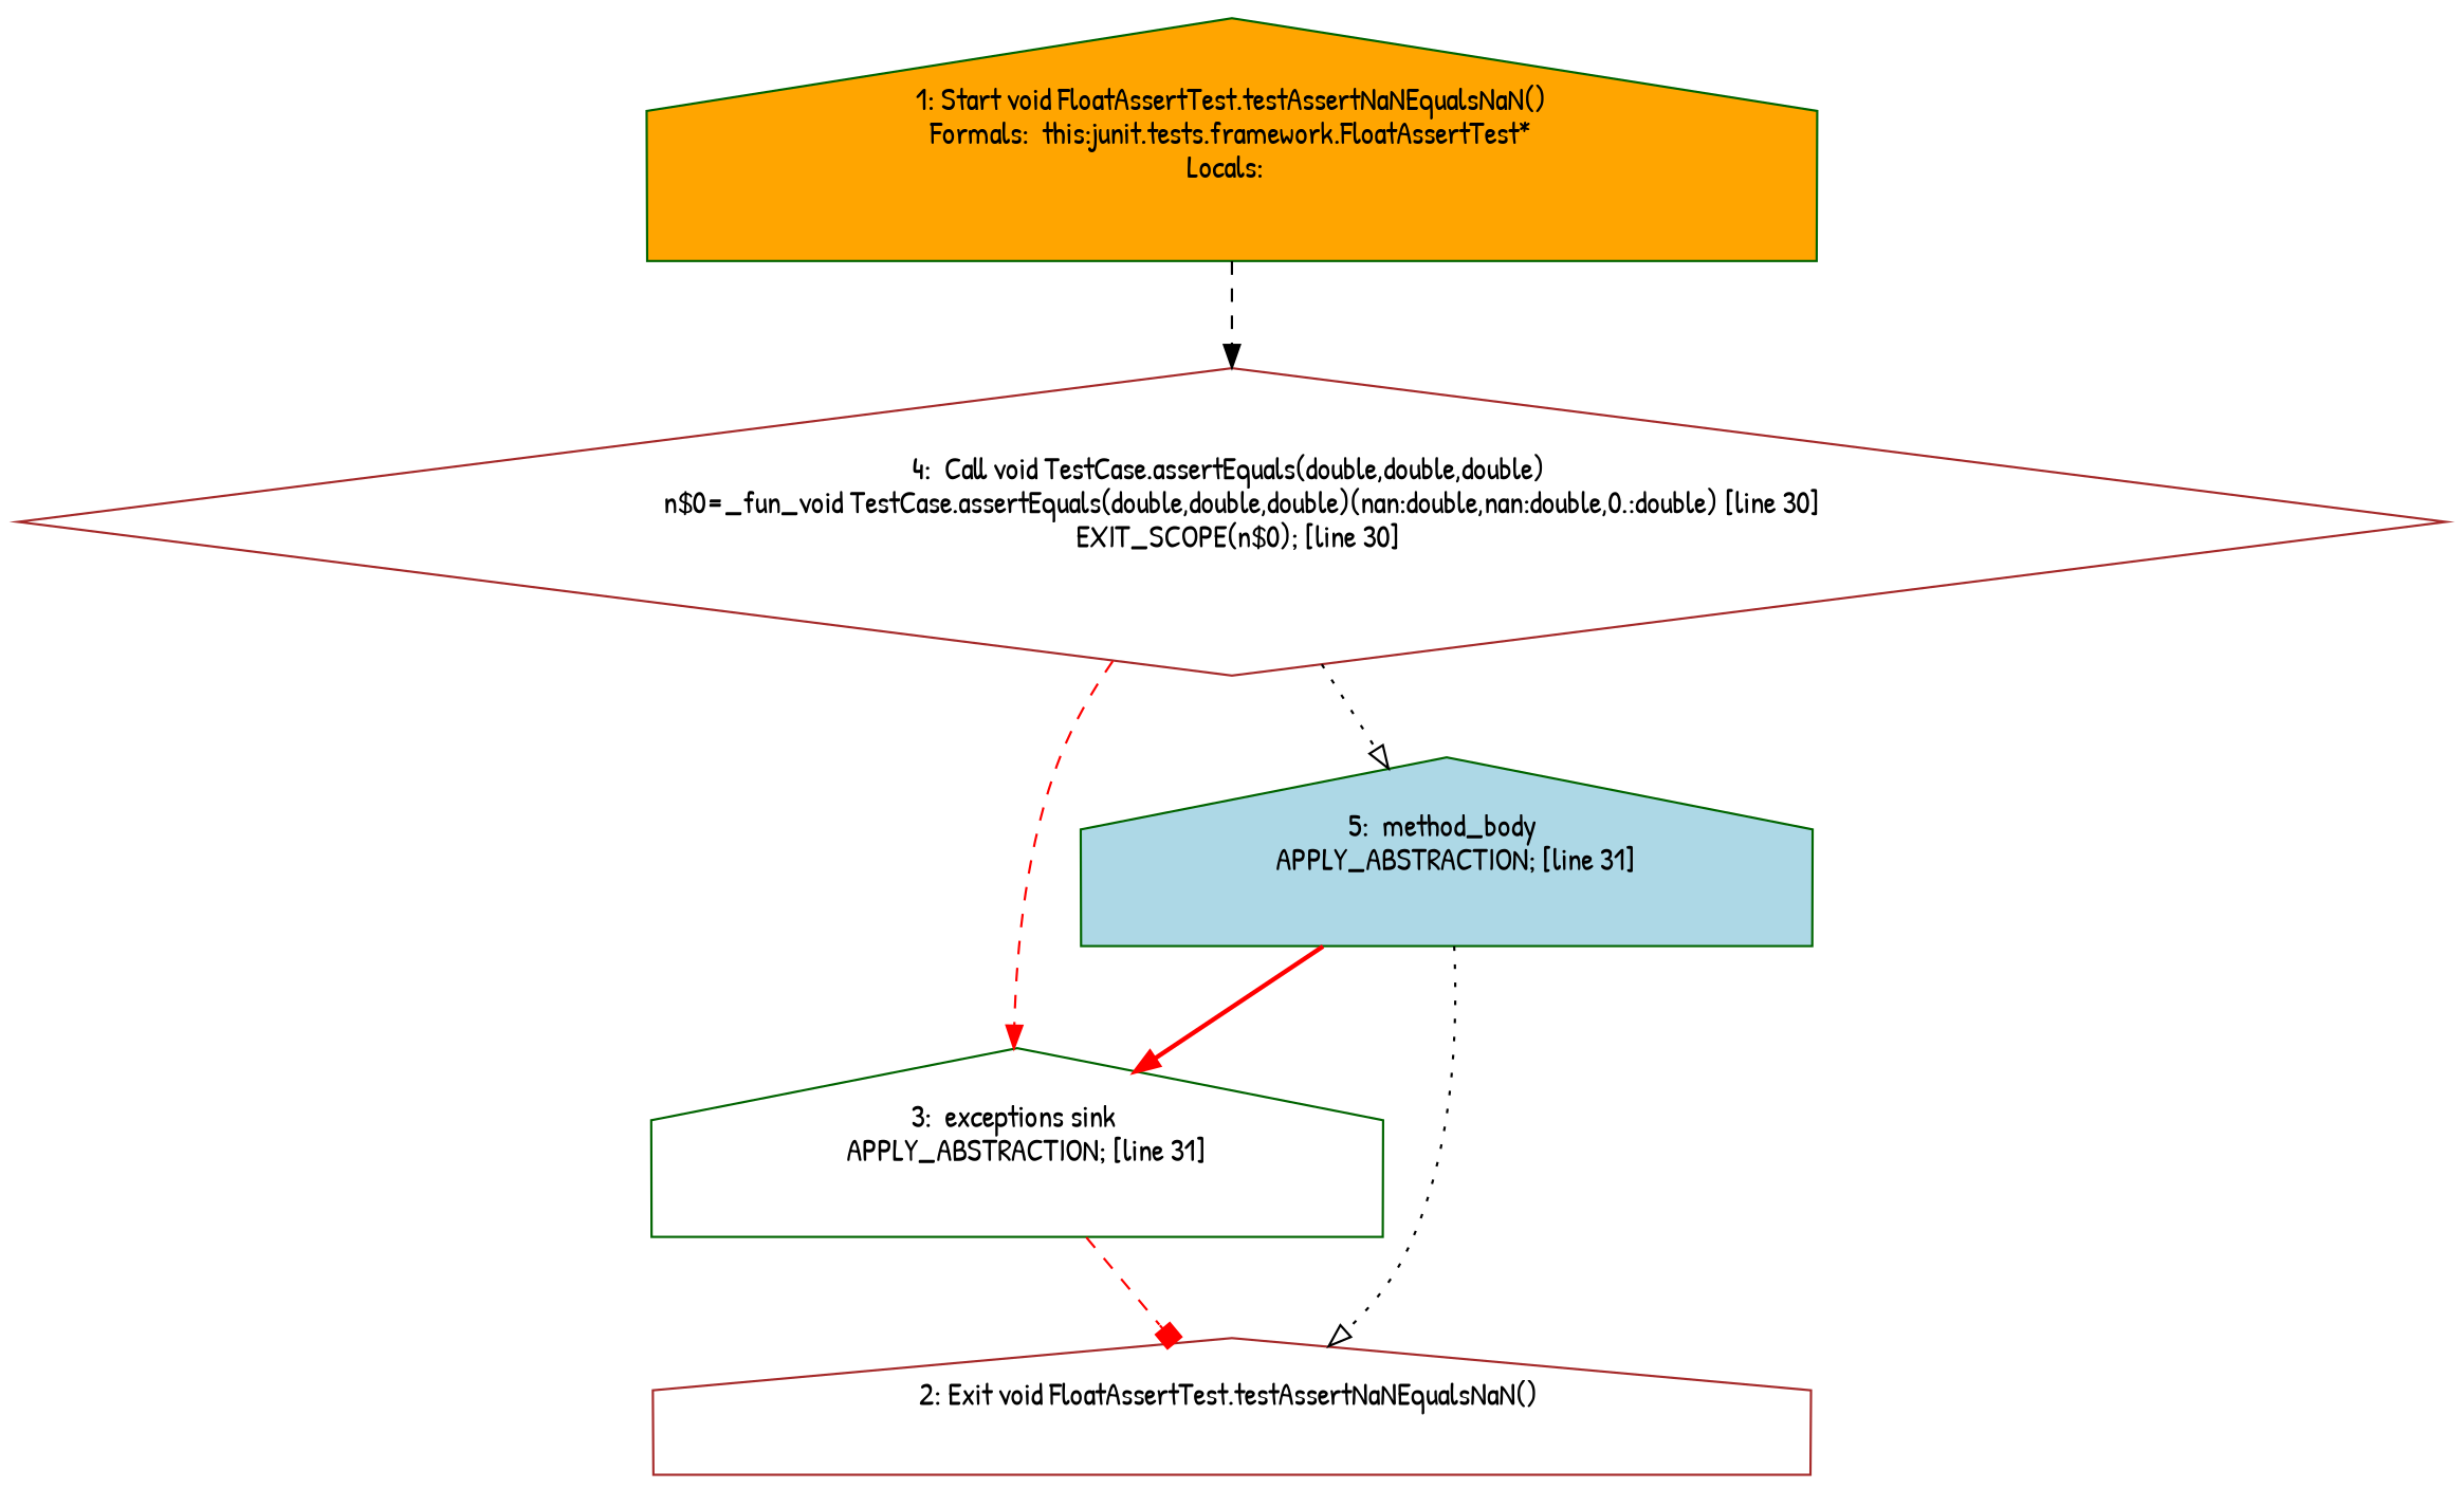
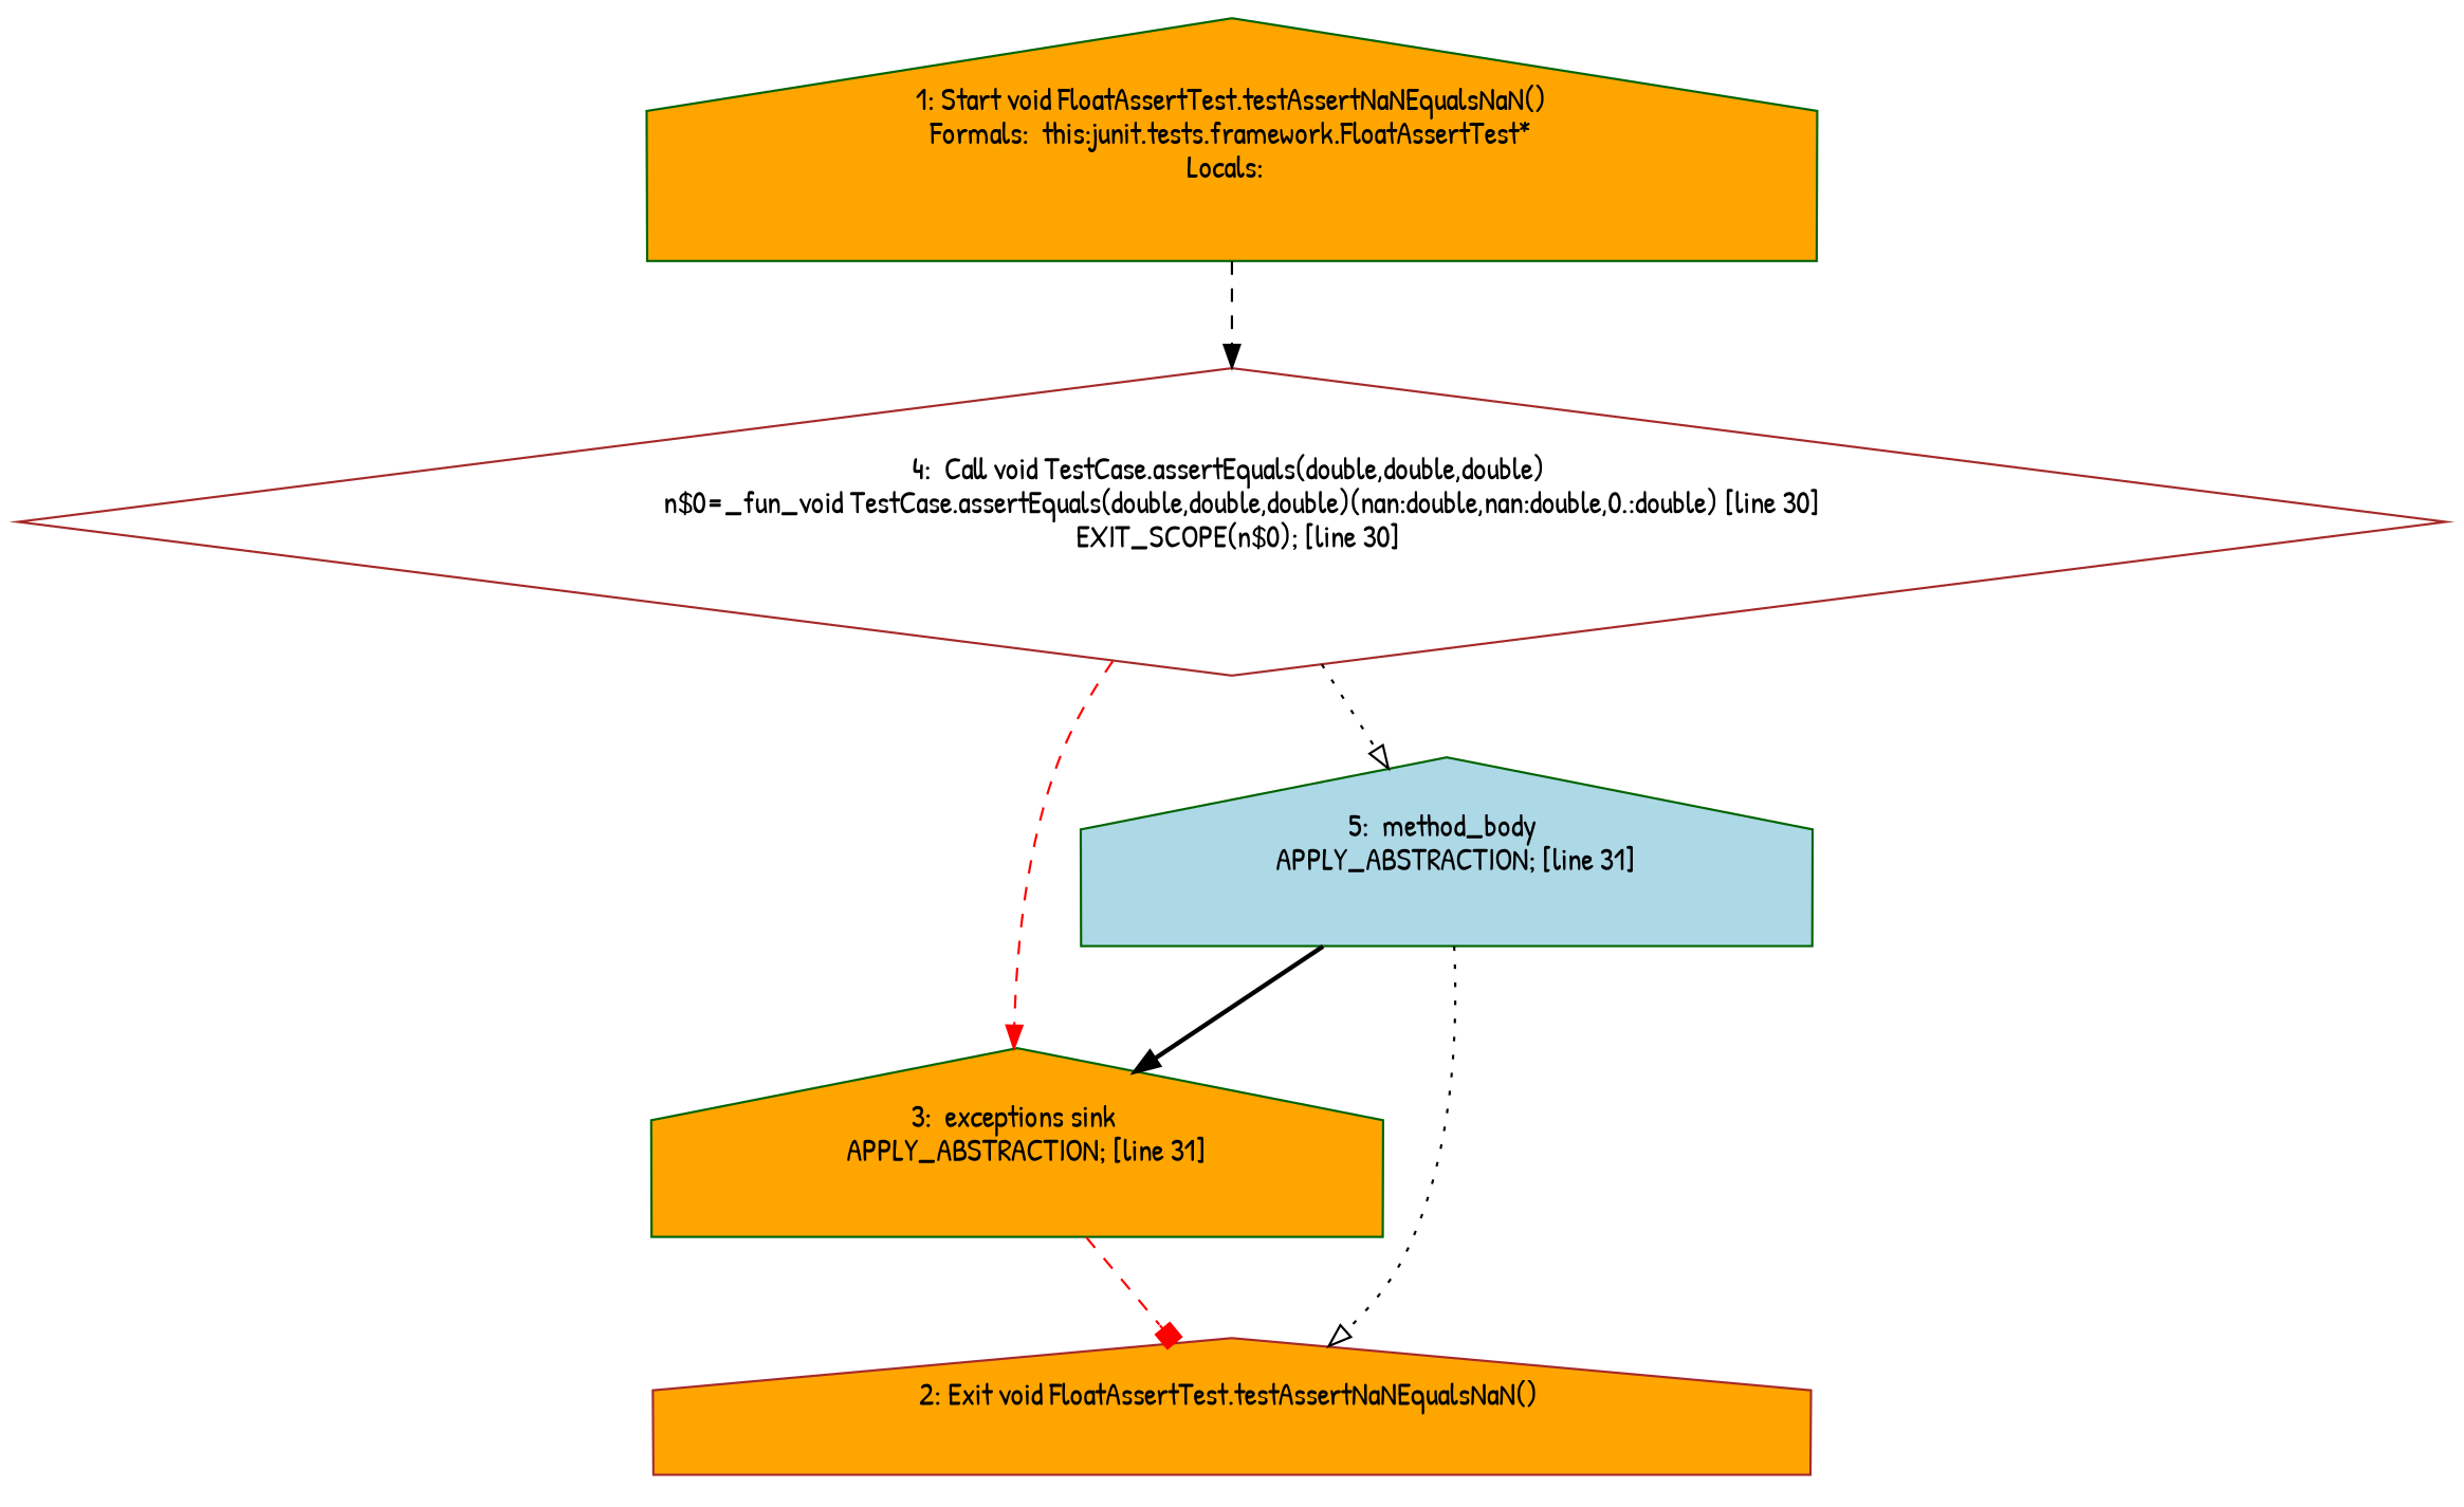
  digraph {
    fontname="Patrick Hand"
    node [color=darkgreen fillcolor=orange fontname="Patrick Hand" shape=house style=filled]
    edge [arrowhead=normal fontname="Patrick Hand" style=dashed]
    n1 [label="1: Start void FloatAssertTest.testAssertNaNEqualsNaN()\nFormals:  this:junit.tests.framework.FloatAssertTest*\nLocals:  \n  "]
    n2 [color=brown fillcolor=white label="4:  Call void TestCase.assertEquals(double,double,double) \n   n$0=_fun_void TestCase.assertEquals(double,double,double)(nan:double,nan:double,0.:double) [line 30]\n  EXIT_SCOPE(n$0); [line 30]\n " shape=diamond]
-   n3 [fillcolor=white label="3:  exceptions sink \n   APPLY_ABSTRACTION; [line 31]\n "]
+   n3 [label="3:  exceptions sink \n   APPLY_ABSTRACTION; [line 31]\n "]
    n4 [fillcolor=lightblue label="5:  method_body \n   APPLY_ABSTRACTION; [line 31]\n "]
-   n5 [color=brown fillcolor=white label="2: Exit void FloatAssertTest.testAssertNaNEqualsNaN() \n  "]
+   n5 [color=brown label="2: Exit void FloatAssertTest.testAssertNaNEqualsNaN() \n  "]
    n1 -> n2
    n2 -> n3 [color=red]
    n2 -> n4 [arrowhead=onormal style=dotted]
    n3 -> n5 [arrowhead=box color=red]
-   n4 -> n3 [color=red style=bold]
+   n4 -> n3 [color=black style=bold]
    n4 -> n5 [arrowhead=onormal style=dotted]
  }
